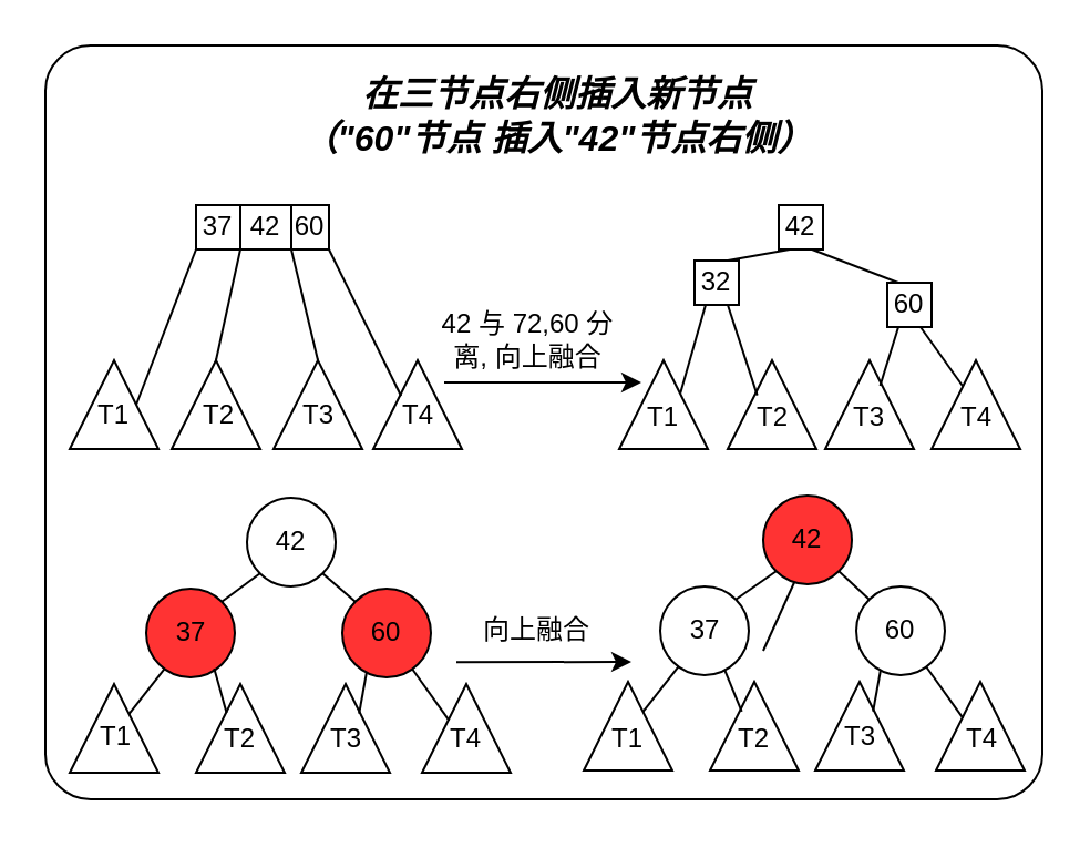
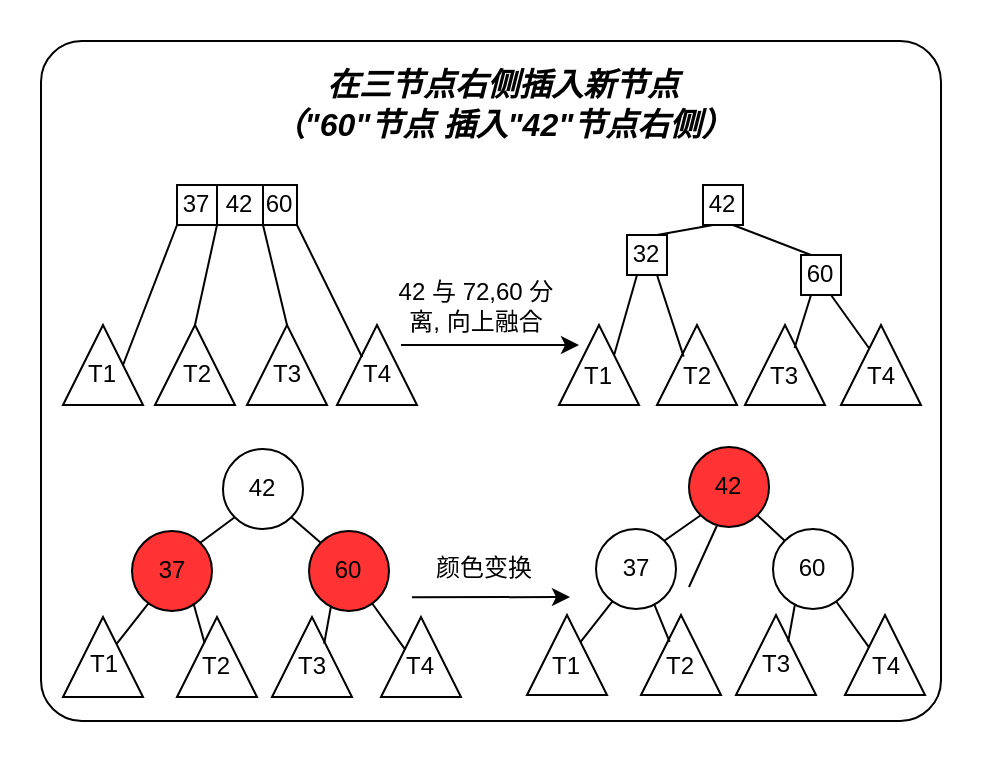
  <mxCell id="0" />
  <mxCell id="1" parent="0" />
  <mxCell id="2" value="" style="rounded=1;whiteSpace=wrap;html=1;arcSize=6;" vertex="1" parent="1"><mxGeometry x="20" y="20" width="450" height="340" as="geometry" /></mxCell>
  <mxCell id="3" value="42" style="ellipse;whiteSpace=wrap;html=1;aspect=fixed;" vertex="1" parent="1"><mxGeometry x="111" y="224" width="40" height="40" as="geometry" /></mxCell>
  <mxCell id="4" value="" style="endArrow=none;html=1;rounded=0;entryX=0;entryY=1;entryDx=0;entryDy=0;exitX=1;exitY=0;exitDx=0;exitDy=0;" edge="1" parent="1" source="30" target="3"><mxGeometry width="50" height="50" relative="1" as="geometry"><mxPoint x="94" y="283" as="sourcePoint" /><mxPoint x="104" y="248" as="targetPoint" /></mxGeometry></mxCell>
  <mxCell id="5" value="" style="endArrow=none;html=1;rounded=0;entryX=0.208;entryY=0.903;entryDx=0;entryDy=0;startArrow=none;exitX=0.615;exitY=0.631;exitDx=0;exitDy=0;exitPerimeter=0;entryPerimeter=0;" edge="1" parent="1" source="33" target="30"><mxGeometry width="50" height="50" relative="1" as="geometry"><mxPoint x="44" y="338" as="sourcePoint" /><mxPoint x="158.142" y="242.142" as="targetPoint" /></mxGeometry></mxCell>
  <mxCell id="6" value="" style="endArrow=classic;html=1;rounded=0;" edge="1" parent="1"><mxGeometry width="50" height="50" relative="1" as="geometry"><mxPoint x="205.5" y="298.17" as="sourcePoint" /><mxPoint x="284.5" y="298" as="targetPoint" /></mxGeometry></mxCell>
  <mxCell id="7" value="42" style="rounded=0;whiteSpace=wrap;html=1;fillColor=none;" vertex="1" parent="1"><mxGeometry x="108" y="92" width="23" height="20" as="geometry" /></mxCell>
  <mxCell id="8" value="60" style="rounded=0;whiteSpace=wrap;html=1;fillColor=none;" vertex="1" parent="1"><mxGeometry x="131" y="92" width="17" height="20" as="geometry" /></mxCell>
  <mxCell id="9" value="" style="triangle;whiteSpace=wrap;html=1;rotation=-90;" vertex="1" parent="1"><mxGeometry x="31" y="162" width="40" height="40" as="geometry" /></mxCell>
  <mxCell id="10" value="" style="triangle;whiteSpace=wrap;html=1;rotation=-90;" vertex="1" parent="1"><mxGeometry x="420" y="162" width="40" height="40" as="geometry" /></mxCell>
  <mxCell id="11" value="" style="triangle;whiteSpace=wrap;html=1;rotation=-90;" vertex="1" parent="1"><mxGeometry x="168" y="162" width="40" height="40" as="geometry" /></mxCell>
  <mxCell id="12" value="T1" style="text;html=1;strokeColor=none;fillColor=none;align=center;verticalAlign=middle;whiteSpace=wrap;rounded=0;" vertex="1" parent="1"><mxGeometry x="41" y="172" width="20" height="30" as="geometry" /></mxCell>
  <mxCell id="13" value="T4" style="text;html=1;strokeColor=none;fillColor=none;align=center;verticalAlign=middle;whiteSpace=wrap;rounded=0;" vertex="1" parent="1"><mxGeometry x="180.5" y="174.5" width="15" height="25" as="geometry" /></mxCell>
  <mxCell id="14" value="42" style="rounded=0;whiteSpace=wrap;html=1;fillColor=none;" vertex="1" parent="1"><mxGeometry x="351" y="92" width="20" height="20" as="geometry" /></mxCell>
  <mxCell id="15" value="60" style="rounded=0;whiteSpace=wrap;html=1;fillColor=none;" vertex="1" parent="1"><mxGeometry x="400" y="127" width="20" height="20" as="geometry" /></mxCell>
  <mxCell id="16" value="" style="triangle;whiteSpace=wrap;html=1;rotation=-90;" vertex="1" parent="1"><mxGeometry x="372" y="162" width="40" height="40" as="geometry" /></mxCell>
  <mxCell id="17" value="" style="endArrow=none;html=1;rounded=0;entryX=0.5;entryY=1;entryDx=0;entryDy=0;exitX=0;exitY=1;exitDx=0;exitDy=0;" edge="1" parent="1" source="26" target="9"><mxGeometry width="50" height="50" relative="1" as="geometry"><mxPoint x="168" y="217" as="sourcePoint" /><mxPoint x="128" y="202" as="targetPoint" /></mxGeometry></mxCell>
  <mxCell id="18" value="" style="endArrow=none;html=1;rounded=0;entryX=0.597;entryY=0.314;entryDx=0;entryDy=0;exitX=1;exitY=1;exitDx=0;exitDy=0;entryPerimeter=0;" edge="1" parent="1" source="8" target="11"><mxGeometry width="50" height="50" relative="1" as="geometry"><mxPoint x="163" y="172" as="sourcePoint" /><mxPoint x="178" y="182" as="targetPoint" /></mxGeometry></mxCell>
  <mxCell id="19" value="" style="endArrow=none;html=1;rounded=0;exitX=0.75;exitY=1;exitDx=0;exitDy=0;" edge="1" parent="1" source="15" target="10"><mxGeometry width="50" height="50" relative="1" as="geometry"><mxPoint x="382" y="132" as="sourcePoint" /><mxPoint x="343.8" y="184.96" as="targetPoint" /></mxGeometry></mxCell>
  <mxCell id="20" value="" style="endArrow=none;html=1;rounded=0;exitX=0.25;exitY=1;exitDx=0;exitDy=0;entryX=0.712;entryY=0.619;entryDx=0;entryDy=0;entryPerimeter=0;" edge="1" parent="1" source="15" target="16"><mxGeometry width="50" height="50" relative="1" as="geometry"><mxPoint x="412" y="132" as="sourcePoint" /><mxPoint x="460.529" y="184.941" as="targetPoint" /></mxGeometry></mxCell>
  <mxCell id="21" value="T4" style="text;html=1;strokeColor=none;fillColor=none;align=center;verticalAlign=middle;whiteSpace=wrap;rounded=0;" vertex="1" parent="1"><mxGeometry x="428.5" y="172.5" width="23" height="30" as="geometry" /></mxCell>
  <mxCell id="22" value="" style="endArrow=classic;html=1;rounded=0;" edge="1" parent="1"><mxGeometry width="50" height="50" relative="1" as="geometry"><mxPoint x="200" y="172" as="sourcePoint" /><mxPoint x="289" y="172" as="targetPoint" /></mxGeometry></mxCell>
  <mxCell id="23" value="42 与 72,60 分离, 向上融合" style="text;html=1;strokeColor=none;fillColor=none;align=center;verticalAlign=middle;whiteSpace=wrap;rounded=0;" vertex="1" parent="1"><mxGeometry x="197" y="138" width="82" height="30" as="geometry" /></mxCell>
- <mxCell id="24" value="向上融合" style="text;html=1;strokeColor=none;fillColor=none;align=center;verticalAlign=middle;whiteSpace=wrap;rounded=0;" vertex="1" parent="1"><mxGeometry x="190" y="274" width="104" height="20" as="geometry" /></mxCell>
+ <mxCell id="24" value="颜色变换" style="text;html=1;strokeColor=none;fillColor=none;align=center;verticalAlign=middle;whiteSpace=wrap;rounded=0;" vertex="1" parent="1"><mxGeometry x="190" y="274" width="104" height="20" as="geometry" /></mxCell>
  <mxCell id="25" value="&lt;i&gt;&lt;b&gt;&lt;font style=&quot;font-size: 16px&quot;&gt;在三节点右侧插入新节点&lt;br&gt;（&quot;60&quot;节点 插入&quot;42&quot;节点右侧）&lt;br&gt;&lt;/font&gt;&lt;/b&gt;&lt;/i&gt;" style="text;html=1;strokeColor=none;fillColor=none;align=center;verticalAlign=middle;whiteSpace=wrap;rounded=0;" vertex="1" parent="1"><mxGeometry y="37" width="282.5" height="30" as="geometry" x="110" /></mxCell>
  <mxCell id="26" value="37" style="rounded=0;whiteSpace=wrap;html=1;fillColor=none;" vertex="1" parent="1"><mxGeometry x="88" y="92" width="20" height="20" as="geometry" /></mxCell>
  <mxCell id="27" value="32" style="rounded=0;whiteSpace=wrap;html=1;fillColor=none;" vertex="1" parent="1"><mxGeometry x="313" y="117" width="20" height="20" as="geometry" /></mxCell>
  <mxCell id="28" value="" style="endArrow=none;html=1;rounded=0;entryX=0.75;entryY=1;entryDx=0;entryDy=0;exitX=0.25;exitY=0;exitDx=0;exitDy=0;" edge="1" parent="1" source="15" target="14"><mxGeometry width="50" height="50" relative="1" as="geometry"><mxPoint x="296" y="125" as="sourcePoint" /><mxPoint x="346" y="75" as="targetPoint" /></mxGeometry></mxCell>
  <mxCell id="29" value="" style="endArrow=none;html=1;rounded=0;entryX=0.25;entryY=1;entryDx=0;entryDy=0;exitX=0.75;exitY=0;exitDx=0;exitDy=0;" edge="1" parent="1" source="27" target="14"><mxGeometry width="50" height="50" relative="1" as="geometry"><mxPoint x="339" y="127" as="sourcePoint" /><mxPoint x="397" y="102" as="targetPoint" /></mxGeometry></mxCell>
  <mxCell id="30" value="37" style="ellipse;whiteSpace=wrap;html=1;aspect=fixed;fillColor=#FF3333;" vertex="1" parent="1"><mxGeometry x="65.5" y="265" width="40" height="40" as="geometry" /></mxCell>
  <mxCell id="31" value="60" style="ellipse;whiteSpace=wrap;html=1;aspect=fixed;fillColor=#FF3333;" vertex="1" parent="1"><mxGeometry x="154" y="265" width="40" height="40" as="geometry" /></mxCell>
  <mxCell id="32" value="" style="endArrow=none;html=1;rounded=0;entryX=1;entryY=1;entryDx=0;entryDy=0;exitX=0;exitY=0;exitDx=0;exitDy=0;" edge="1" parent="1" source="31" target="3"><mxGeometry width="50" height="50" relative="1" as="geometry"><mxPoint x="-26" y="318" as="sourcePoint" /><mxPoint x="24" y="268" as="targetPoint" /></mxGeometry></mxCell>
  <mxCell id="33" value="" style="triangle;whiteSpace=wrap;html=1;rotation=-90;" vertex="1" parent="1"><mxGeometry x="31" y="308" width="40" height="40" as="geometry" /></mxCell>
  <mxCell id="34" value="" style="triangle;whiteSpace=wrap;html=1;rotation=-90;" vertex="1" parent="1"><mxGeometry x="77" y="162" width="40" height="40" as="geometry" /></mxCell>
  <mxCell id="35" value="" style="triangle;whiteSpace=wrap;html=1;rotation=-90;" vertex="1" parent="1"><mxGeometry x="123" y="162" width="40" height="40" as="geometry" /></mxCell>
  <mxCell id="36" value="" style="endArrow=none;html=1;rounded=0;entryX=1;entryY=1;entryDx=0;entryDy=0;exitX=1;exitY=0.5;exitDx=0;exitDy=0;" edge="1" parent="1" source="34" target="26"><mxGeometry width="50" height="50" relative="1" as="geometry"><mxPoint x="39" y="167" as="sourcePoint" /><mxPoint x="89" y="117" as="targetPoint" /></mxGeometry></mxCell>
  <mxCell id="37" value="" style="endArrow=none;html=1;rounded=0;entryX=1;entryY=1;entryDx=0;entryDy=0;exitX=1;exitY=0.5;exitDx=0;exitDy=0;" edge="1" parent="1" source="35" target="7"><mxGeometry width="50" height="50" relative="1" as="geometry"><mxPoint x="107" y="172" as="sourcePoint" /><mxPoint x="118" y="122" as="targetPoint" /></mxGeometry></mxCell>
  <mxCell id="38" value="T2" style="text;html=1;strokeColor=none;fillColor=none;align=center;verticalAlign=middle;whiteSpace=wrap;rounded=0;" vertex="1" parent="1"><mxGeometry x="90.5" y="174.5" width="15" height="25" as="geometry" /></mxCell>
  <mxCell id="39" value="T3" style="text;html=1;strokeColor=none;fillColor=none;align=center;verticalAlign=middle;whiteSpace=wrap;rounded=0;" vertex="1" parent="1"><mxGeometry x="135.5" y="174.5" width="15" height="25" as="geometry" /></mxCell>
  <mxCell id="40" value="" style="triangle;whiteSpace=wrap;html=1;rotation=-90;" vertex="1" parent="1"><mxGeometry x="279" y="162" width="40" height="40" as="geometry" /></mxCell>
  <mxCell id="41" value="" style="triangle;whiteSpace=wrap;html=1;rotation=-90;" vertex="1" parent="1"><mxGeometry x="328" y="162" width="40" height="40" as="geometry" /></mxCell>
  <mxCell id="42" value="" style="endArrow=none;html=1;rounded=0;entryX=0.63;entryY=0.691;entryDx=0;entryDy=0;exitX=0.25;exitY=1;exitDx=0;exitDy=0;entryPerimeter=0;" edge="1" parent="1" source="27" target="40"><mxGeometry width="50" height="50" relative="1" as="geometry"><mxPoint x="343" y="137" as="sourcePoint" /><mxPoint x="373" y="122" as="targetPoint" /></mxGeometry></mxCell>
  <mxCell id="43" value="" style="endArrow=none;html=1;rounded=0;entryX=0.604;entryY=0.333;entryDx=0;entryDy=0;exitX=0.75;exitY=1;exitDx=0;exitDy=0;entryPerimeter=0;" edge="1" parent="1" source="27" target="41"><mxGeometry width="50" height="50" relative="1" as="geometry"><mxPoint x="338" y="157" as="sourcePoint" /><mxPoint x="323.64" y="186.8" as="targetPoint" /></mxGeometry></mxCell>
  <mxCell id="44" value="T1" style="text;html=1;strokeColor=none;fillColor=none;align=center;verticalAlign=middle;whiteSpace=wrap;rounded=0;" vertex="1" parent="1"><mxGeometry x="279" y="172.5" width="40" height="30" as="geometry" /></mxCell>
  <mxCell id="45" value="T2" style="text;html=1;strokeColor=none;fillColor=none;align=center;verticalAlign=middle;whiteSpace=wrap;rounded=0;" vertex="1" parent="1"><mxGeometry x="341" y="175" width="15" height="25" as="geometry" /></mxCell>
  <mxCell id="46" value="T3" style="text;html=1;strokeColor=none;fillColor=none;align=center;verticalAlign=middle;whiteSpace=wrap;rounded=0;" vertex="1" parent="1"><mxGeometry x="383" y="172.5" width="18" height="30" as="geometry" /></mxCell>
  <mxCell id="47" value="" style="triangle;whiteSpace=wrap;html=1;rotation=-90;" vertex="1" parent="1"><mxGeometry x="135.5" y="308" width="40" height="40" as="geometry" /></mxCell>
  <mxCell id="48" value="" style="triangle;whiteSpace=wrap;html=1;rotation=-90;" vertex="1" parent="1"><mxGeometry x="190" y="308" width="40" height="40" as="geometry" /></mxCell>
  <mxCell id="49" value="" style="endArrow=none;html=1;rounded=0;entryX=0.273;entryY=0.95;entryDx=0;entryDy=0;startArrow=none;exitX=0.666;exitY=0.652;exitDx=0;exitDy=0;exitPerimeter=0;entryPerimeter=0;" edge="1" parent="1" source="47" target="31"><mxGeometry width="50" height="50" relative="1" as="geometry"><mxPoint x="77.24" y="335.4" as="sourcePoint" /><mxPoint x="92.858" y="301.142" as="targetPoint" /></mxGeometry></mxCell>
  <mxCell id="50" value="" style="endArrow=none;html=1;rounded=0;entryX=0.788;entryY=0.903;entryDx=0;entryDy=0;startArrow=none;exitX=0.589;exitY=0.305;exitDx=0;exitDy=0;exitPerimeter=0;entryPerimeter=0;" edge="1" parent="1" source="48" target="31"><mxGeometry width="50" height="50" relative="1" as="geometry"><mxPoint x="122.58" y="386.36" as="sourcePoint" /><mxPoint x="134.92" y="358" as="targetPoint" /></mxGeometry></mxCell>
  <mxCell id="51" value="T1" style="text;html=1;strokeColor=none;fillColor=none;align=center;verticalAlign=middle;whiteSpace=wrap;rounded=0;" vertex="1" parent="1"><mxGeometry x="43" y="317" width="18" height="30" as="geometry" /></mxCell>
  <mxCell id="52" value="" style="endArrow=none;html=1;rounded=0;entryX=0;entryY=1;entryDx=0;entryDy=0;exitX=1;exitY=0;exitDx=0;exitDy=0;" edge="1" parent="1"><mxGeometry width="50" height="50" relative="1" as="geometry"><mxPoint x="344" y="293" as="sourcePoint" /><mxPoint x="359.858" y="258.142" as="targetPoint" /></mxGeometry></mxCell>
  <mxCell id="53" value="" style="triangle;whiteSpace=wrap;html=1;rotation=-90;" vertex="1" parent="1"><mxGeometry x="88" y="308" width="40" height="40" as="geometry" /></mxCell>
  <mxCell id="54" value="42" style="ellipse;whiteSpace=wrap;html=1;aspect=fixed;fillColor=#FF3333;" vertex="1" parent="1"><mxGeometry x="344" y="223" width="40" height="40" as="geometry" /></mxCell>
  <mxCell id="55" value="" style="endArrow=none;html=1;rounded=0;entryX=0;entryY=1;entryDx=0;entryDy=0;exitX=1;exitY=0;exitDx=0;exitDy=0;" edge="1" parent="1" source="57" target="54"><mxGeometry width="50" height="50" relative="1" as="geometry"><mxPoint x="326" y="282" as="sourcePoint" /><mxPoint x="336" y="247" as="targetPoint" /></mxGeometry></mxCell>
  <mxCell id="56" value="" style="endArrow=none;html=1;rounded=0;entryX=0.208;entryY=0.903;entryDx=0;entryDy=0;startArrow=none;exitX=0.615;exitY=0.631;exitDx=0;exitDy=0;exitPerimeter=0;entryPerimeter=0;" edge="1" parent="1" source="60" target="57"><mxGeometry width="50" height="50" relative="1" as="geometry"><mxPoint x="276" y="337" as="sourcePoint" /><mxPoint x="390.142" y="241.142" as="targetPoint" /></mxGeometry></mxCell>
  <mxCell id="57" value="37" style="ellipse;whiteSpace=wrap;html=1;aspect=fixed;fillColor=none;" vertex="1" parent="1"><mxGeometry x="297.5" y="264" width="40" height="40" as="geometry" /></mxCell>
  <mxCell id="58" value="60" style="ellipse;whiteSpace=wrap;html=1;aspect=fixed;fillColor=none;" vertex="1" parent="1"><mxGeometry x="386" y="264" width="40" height="40" as="geometry" /></mxCell>
  <mxCell id="59" value="" style="endArrow=none;html=1;rounded=0;entryX=1;entryY=1;entryDx=0;entryDy=0;exitX=0;exitY=0;exitDx=0;exitDy=0;" edge="1" parent="1" source="58" target="54"><mxGeometry width="50" height="50" relative="1" as="geometry"><mxPoint x="206" y="317" as="sourcePoint" /><mxPoint x="256" y="267" as="targetPoint" /></mxGeometry></mxCell>
  <mxCell id="60" value="" style="triangle;whiteSpace=wrap;html=1;rotation=-90;" vertex="1" parent="1"><mxGeometry x="263" y="307" width="40" height="40" as="geometry" /></mxCell>
  <mxCell id="61" value="" style="triangle;whiteSpace=wrap;html=1;rotation=-90;" vertex="1" parent="1"><mxGeometry x="367.5" y="307" width="40" height="40" as="geometry" /></mxCell>
  <mxCell id="62" value="" style="triangle;whiteSpace=wrap;html=1;rotation=-90;" vertex="1" parent="1"><mxGeometry x="422" y="307" width="40" height="40" as="geometry" /></mxCell>
  <mxCell id="63" value="" style="endArrow=none;html=1;rounded=0;entryX=0.273;entryY=0.95;entryDx=0;entryDy=0;startArrow=none;exitX=0.666;exitY=0.652;exitDx=0;exitDy=0;exitPerimeter=0;entryPerimeter=0;" edge="1" parent="1" source="61" target="58"><mxGeometry width="50" height="50" relative="1" as="geometry"><mxPoint x="309.24" y="334.4" as="sourcePoint" /><mxPoint x="324.858" y="300.142" as="targetPoint" /></mxGeometry></mxCell>
  <mxCell id="64" value="" style="endArrow=none;html=1;rounded=0;entryX=0.788;entryY=0.903;entryDx=0;entryDy=0;startArrow=none;exitX=0.589;exitY=0.305;exitDx=0;exitDy=0;exitPerimeter=0;entryPerimeter=0;" edge="1" parent="1" source="62" target="58"><mxGeometry width="50" height="50" relative="1" as="geometry"><mxPoint x="354.58" y="385.36" as="sourcePoint" /><mxPoint x="366.92" y="357" as="targetPoint" /></mxGeometry></mxCell>
  <mxCell id="65" value="" style="triangle;whiteSpace=wrap;html=1;rotation=-90;" vertex="1" parent="1"><mxGeometry x="320" y="307" width="40" height="40" as="geometry" /></mxCell>
  <mxCell id="66" value="" style="endArrow=none;html=1;rounded=0;entryX=0.767;entryY=0.9;entryDx=0;entryDy=0;startArrow=none;exitX=0.675;exitY=0.345;exitDx=0;exitDy=0;exitPerimeter=0;entryPerimeter=0;" edge="1" parent="1" source="53" target="30"><mxGeometry width="50" height="50" relative="1" as="geometry"><mxPoint x="66.24" y="333.4" as="sourcePoint" /><mxPoint x="83.82" y="311.12" as="targetPoint" /></mxGeometry></mxCell>
  <mxCell id="67" value="" style="endArrow=none;html=1;rounded=0;entryX=0.727;entryY=0.938;entryDx=0;entryDy=0;startArrow=none;exitX=0.663;exitY=0.358;exitDx=0;exitDy=0;exitPerimeter=0;entryPerimeter=0;" edge="1" parent="1" source="65" target="57"><mxGeometry width="50" height="50" relative="1" as="geometry"><mxPoint x="298.24" y="332.4" as="sourcePoint" /><mxPoint x="315.82" y="310.12" as="targetPoint" /></mxGeometry></mxCell>
  <mxCell id="68" value="T1" style="text;html=1;strokeColor=none;fillColor=none;align=center;verticalAlign=middle;whiteSpace=wrap;rounded=0;" vertex="1" parent="1"><mxGeometry x="274" y="318" width="18" height="30" as="geometry" /></mxCell>
  <mxCell id="69" value="T2" style="text;html=1;strokeColor=none;fillColor=none;align=center;verticalAlign=middle;whiteSpace=wrap;rounded=0;" vertex="1" parent="1"><mxGeometry x="99" y="318" width="18" height="30" as="geometry" /></mxCell>
  <mxCell id="70" value="T3" style="text;html=1;strokeColor=none;fillColor=none;align=center;verticalAlign=middle;whiteSpace=wrap;rounded=0;" vertex="1" parent="1"><mxGeometry x="146.5" y="318" width="18" height="30" as="geometry" /></mxCell>
  <mxCell id="71" value="T3" style="text;html=1;strokeColor=none;fillColor=none;align=center;verticalAlign=middle;whiteSpace=wrap;rounded=0;" vertex="1" parent="1"><mxGeometry x="378.5" y="317" width="18" height="30" as="geometry" /></mxCell>
  <mxCell id="72" value="T4" style="text;html=1;strokeColor=none;fillColor=none;align=center;verticalAlign=middle;whiteSpace=wrap;rounded=0;" vertex="1" parent="1"><mxGeometry x="201" y="318" width="18" height="30" as="geometry" /></mxCell>
  <mxCell id="73" value="T4" style="text;html=1;strokeColor=none;fillColor=none;align=center;verticalAlign=middle;whiteSpace=wrap;rounded=0;" vertex="1" parent="1"><mxGeometry x="433.5" y="318" width="18" height="30" as="geometry" /></mxCell>
  <mxCell id="74" value="T2" style="text;html=1;strokeColor=none;fillColor=none;align=center;verticalAlign=middle;whiteSpace=wrap;rounded=0;" vertex="1" parent="1"><mxGeometry x="331" y="318" width="18" height="30" as="geometry" /></mxCell>
